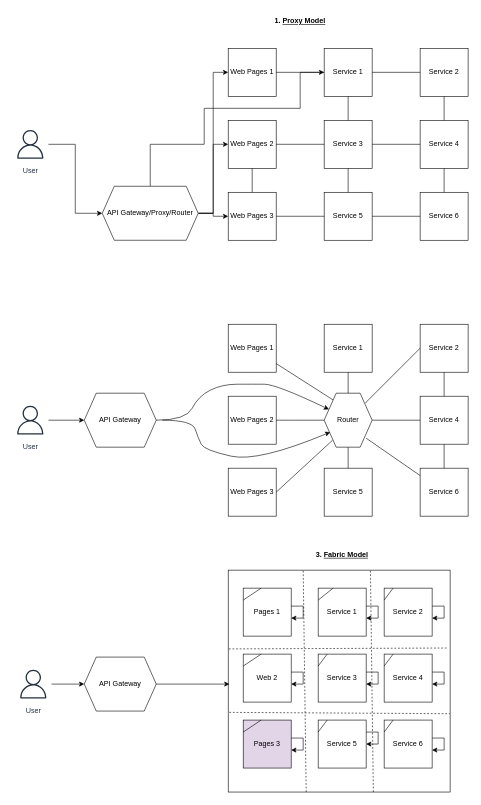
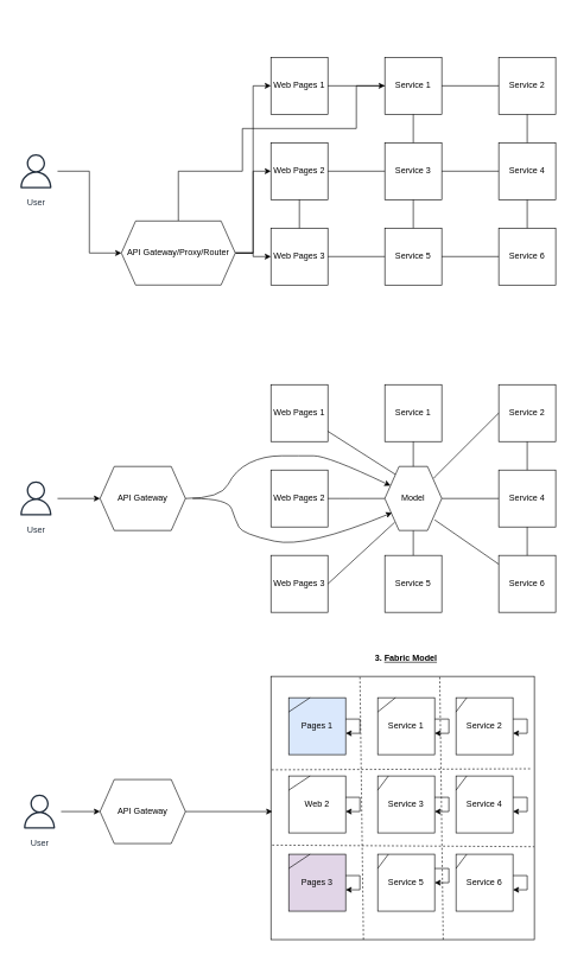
  <mxCell id="0" />
  <mxCell id="1" parent="0" />
  <mxCell id="2" style="edgeStyle=orthogonalEdgeStyle;rounded=0;orthogonalLoop=1;jettySize=auto;html=1;entryX=0;entryY=0.5;entryDx=0;entryDy=0;" edge="1" parent="1" source="3" target="8"><mxGeometry relative="1" as="geometry" /></mxCell>
  <mxCell id="3" value="User" style="sketch=0;outlineConnect=0;fontColor=#232F3E;gradientColor=none;strokeColor=#232F3E;fillColor=#ffffff;dashed=0;verticalLabelPosition=bottom;verticalAlign=top;align=center;html=1;fontSize=12;fontStyle=0;aspect=fixed;shape=mxgraph.aws4.resourceIcon;resIcon=mxgraph.aws4.user;" vertex="1" parent="1"><mxGeometry x="20" y="210" width="60" height="60" as="geometry" /></mxCell>
  <mxCell id="4" style="edgeStyle=orthogonalEdgeStyle;rounded=0;orthogonalLoop=1;jettySize=auto;html=1;entryX=0;entryY=0.5;entryDx=0;entryDy=0;" edge="1" parent="1" source="8" target="9"><mxGeometry relative="1" as="geometry" /></mxCell>
  <mxCell id="5" style="edgeStyle=orthogonalEdgeStyle;rounded=0;orthogonalLoop=1;jettySize=auto;html=1;entryX=0;entryY=0.5;entryDx=0;entryDy=0;" edge="1" parent="1" source="8" target="10"><mxGeometry relative="1" as="geometry" /></mxCell>
  <mxCell id="6" style="edgeStyle=orthogonalEdgeStyle;rounded=0;orthogonalLoop=1;jettySize=auto;html=1;entryX=0;entryY=0.5;entryDx=0;entryDy=0;" edge="1" parent="1" source="8" target="11"><mxGeometry relative="1" as="geometry" /></mxCell>
  <mxCell id="7" style="edgeStyle=orthogonalEdgeStyle;rounded=0;orthogonalLoop=1;jettySize=auto;html=1;entryX=0;entryY=0.5;entryDx=0;entryDy=0;" edge="1" parent="1" source="8" target="12"><mxGeometry relative="1" as="geometry"><Array as="points"><mxPoint x="340" y="240" /><mxPoint x="340" y="180" /><mxPoint x="500" y="180" /><mxPoint x="500" y="120" /></Array></mxGeometry></mxCell>
  <mxCell id="8" value="API Gateway/Proxy/Router" style="shape=hexagon;perimeter=hexagonPerimeter2;whiteSpace=wrap;html=1;fixedSize=1;" vertex="1" parent="1"><mxGeometry x="170" y="310" width="160" height="90" as="geometry" /></mxCell>
  <mxCell id="9" value="Web Pages 1" style="whiteSpace=wrap;html=1;aspect=fixed;" vertex="1" parent="1"><mxGeometry x="380" y="80" width="80" height="80" as="geometry" /></mxCell>
  <mxCell id="10" value="Web Pages 2" style="whiteSpace=wrap;html=1;aspect=fixed;" vertex="1" parent="1"><mxGeometry x="380" y="200" width="80" height="80" as="geometry" /></mxCell>
  <mxCell id="11" value="Web Pages 3" style="whiteSpace=wrap;html=1;aspect=fixed;" vertex="1" parent="1"><mxGeometry x="380" y="320" width="80" height="80" as="geometry" /></mxCell>
  <mxCell id="12" value="Service 1" style="whiteSpace=wrap;html=1;aspect=fixed;" vertex="1" parent="1"><mxGeometry x="540" y="80" width="80" height="80" as="geometry" /></mxCell>
  <mxCell id="13" value="Service 2" style="whiteSpace=wrap;html=1;aspect=fixed;" vertex="1" parent="1"><mxGeometry x="700" y="80" width="80" height="80" as="geometry" /></mxCell>
  <mxCell id="14" value="Service 3" style="whiteSpace=wrap;html=1;aspect=fixed;" vertex="1" parent="1"><mxGeometry x="540" y="200" width="80" height="80" as="geometry" /></mxCell>
  <mxCell id="15" value="Service 6" style="whiteSpace=wrap;html=1;aspect=fixed;" vertex="1" parent="1"><mxGeometry x="700" y="320" width="80" height="80" as="geometry" /></mxCell>
  <mxCell id="16" value="Service 5" style="whiteSpace=wrap;html=1;aspect=fixed;" vertex="1" parent="1"><mxGeometry x="540" y="320" width="80" height="80" as="geometry" /></mxCell>
  <mxCell id="17" value="Service 4" style="whiteSpace=wrap;html=1;aspect=fixed;" vertex="1" parent="1"><mxGeometry x="700" y="200" width="80" height="80" as="geometry" /></mxCell>
  <mxCell id="18" value="" style="endArrow=none;html=1;rounded=0;" edge="1" parent="1" source="9"><mxGeometry width="50" height="50" relative="1" as="geometry"><mxPoint x="490" y="170" as="sourcePoint" /><mxPoint x="540" y="120" as="targetPoint" /></mxGeometry></mxCell>
  <mxCell id="19" value="" style="endArrow=none;html=1;rounded=0;entryX=0.5;entryY=1;entryDx=0;entryDy=0;" edge="1" parent="1" target="12"><mxGeometry width="50" height="50" relative="1" as="geometry"><mxPoint x="580" y="200" as="sourcePoint" /><mxPoint x="630" y="160" as="targetPoint" /></mxGeometry></mxCell>
  <mxCell id="20" value="" style="endArrow=none;html=1;rounded=0;entryX=0;entryY=0.5;entryDx=0;entryDy=0;" edge="1" parent="1" source="10" target="14"><mxGeometry width="50" height="50" relative="1" as="geometry"><mxPoint x="460" y="290" as="sourcePoint" /><mxPoint x="530.711" y="240" as="targetPoint" /></mxGeometry></mxCell>
  <mxCell id="21" value="" style="endArrow=none;html=1;rounded=0;exitX=1;exitY=0.5;exitDx=0;exitDy=0;entryX=0;entryY=0.5;entryDx=0;entryDy=0;" edge="1" parent="1" source="11" target="16"><mxGeometry width="50" height="50" relative="1" as="geometry"><mxPoint x="530" y="400" as="sourcePoint" /><mxPoint x="580" y="350" as="targetPoint" /></mxGeometry></mxCell>
  <mxCell id="22" value="" style="endArrow=none;html=1;rounded=0;entryX=0.5;entryY=1;entryDx=0;entryDy=0;exitX=0.5;exitY=0;exitDx=0;exitDy=0;" edge="1" parent="1" source="11" target="10"><mxGeometry width="50" height="50" relative="1" as="geometry"><mxPoint x="410" y="320" as="sourcePoint" /><mxPoint x="460" y="270" as="targetPoint" /></mxGeometry></mxCell>
  <mxCell id="23" value="" style="endArrow=none;html=1;rounded=0;entryX=0.5;entryY=1;entryDx=0;entryDy=0;" edge="1" parent="1" source="16" target="14"><mxGeometry width="50" height="50" relative="1" as="geometry"><mxPoint x="570" y="330" as="sourcePoint" /><mxPoint x="620" y="280" as="targetPoint" /></mxGeometry></mxCell>
  <mxCell id="24" value="" style="endArrow=none;html=1;rounded=0;exitX=1;exitY=0.5;exitDx=0;exitDy=0;entryX=0;entryY=0.5;entryDx=0;entryDy=0;" edge="1" parent="1" source="12" target="13"><mxGeometry width="50" height="50" relative="1" as="geometry"><mxPoint x="640" y="170" as="sourcePoint" /><mxPoint x="690" y="120" as="targetPoint" /></mxGeometry></mxCell>
  <mxCell id="25" value="" style="endArrow=none;html=1;rounded=0;entryX=0;entryY=0.5;entryDx=0;entryDy=0;exitX=1;exitY=0.5;exitDx=0;exitDy=0;" edge="1" parent="1" source="14" target="17"><mxGeometry width="50" height="50" relative="1" as="geometry"><mxPoint x="630" y="290" as="sourcePoint" /><mxPoint x="680" y="240" as="targetPoint" /></mxGeometry></mxCell>
  <mxCell id="26" value="" style="endArrow=none;html=1;rounded=0;entryX=1;entryY=0.5;entryDx=0;entryDy=0;" edge="1" parent="1" source="15" target="16"><mxGeometry width="50" height="50" relative="1" as="geometry"><mxPoint x="629.289" y="410" as="sourcePoint" /><mxPoint x="629.289" y="360" as="targetPoint" /></mxGeometry></mxCell>
  <mxCell id="27" value="" style="endArrow=none;html=1;rounded=0;entryX=0.5;entryY=1;entryDx=0;entryDy=0;exitX=0.5;exitY=0;exitDx=0;exitDy=0;" edge="1" parent="1" source="17" target="13"><mxGeometry width="50" height="50" relative="1" as="geometry"><mxPoint x="730" y="210" as="sourcePoint" /><mxPoint x="780" y="160" as="targetPoint" /></mxGeometry></mxCell>
  <mxCell id="28" value="" style="endArrow=none;html=1;rounded=0;entryX=0.5;entryY=1;entryDx=0;entryDy=0;exitX=0.5;exitY=0;exitDx=0;exitDy=0;" edge="1" parent="1" source="15" target="17"><mxGeometry width="50" height="50" relative="1" as="geometry"><mxPoint x="730" y="330" as="sourcePoint" /><mxPoint x="780" y="280" as="targetPoint" /></mxGeometry></mxCell>
- <mxCell id="29" value="&lt;b&gt;1.&amp;nbsp;&lt;u&gt;Proxy Model&lt;/u&gt;&lt;/b&gt;" style="text;html=1;strokeColor=none;fillColor=none;align=center;verticalAlign=middle;whiteSpace=wrap;rounded=0;" vertex="1" parent="1"><mxGeometry x="420" y="20" width="160" height="30" as="geometry" /></mxCell>
  <mxCell id="30" style="edgeStyle=orthogonalEdgeStyle;rounded=0;orthogonalLoop=1;jettySize=auto;html=1;entryX=0;entryY=0.5;entryDx=0;entryDy=0;" edge="1" parent="1" source="31" target="32"><mxGeometry relative="1" as="geometry" /></mxCell>
  <mxCell id="31" value="User" style="sketch=0;outlineConnect=0;fontColor=#232F3E;gradientColor=none;strokeColor=#232F3E;fillColor=#ffffff;dashed=0;verticalLabelPosition=bottom;verticalAlign=top;align=center;html=1;fontSize=12;fontStyle=0;aspect=fixed;shape=mxgraph.aws4.resourceIcon;resIcon=mxgraph.aws4.user;" vertex="1" parent="1"><mxGeometry x="20" y="670" width="60" height="60" as="geometry" /></mxCell>
  <mxCell id="32" value="API Gateway" style="shape=hexagon;perimeter=hexagonPerimeter2;whiteSpace=wrap;html=1;fixedSize=1;" vertex="1" parent="1"><mxGeometry x="140" y="655" width="120" height="90" as="geometry" /></mxCell>
  <mxCell id="33" value="Web Pages 1" style="whiteSpace=wrap;html=1;aspect=fixed;" vertex="1" parent="1"><mxGeometry x="380" y="540" width="80" height="80" as="geometry" /></mxCell>
  <mxCell id="34" value="Web Pages 2" style="whiteSpace=wrap;html=1;aspect=fixed;" vertex="1" parent="1"><mxGeometry x="380" y="660" width="80" height="80" as="geometry" /></mxCell>
  <mxCell id="35" value="Web Pages 3" style="whiteSpace=wrap;html=1;aspect=fixed;" vertex="1" parent="1"><mxGeometry x="380" y="780" width="80" height="80" as="geometry" /></mxCell>
  <mxCell id="36" value="Service 1" style="whiteSpace=wrap;html=1;aspect=fixed;" vertex="1" parent="1"><mxGeometry x="540" y="540" width="80" height="80" as="geometry" /></mxCell>
  <mxCell id="37" value="Service 2" style="whiteSpace=wrap;html=1;aspect=fixed;" vertex="1" parent="1"><mxGeometry x="700" y="540" width="80" height="80" as="geometry" /></mxCell>
  <mxCell id="38" value="Service 6" style="whiteSpace=wrap;html=1;aspect=fixed;" vertex="1" parent="1"><mxGeometry x="700" y="780" width="80" height="80" as="geometry" /></mxCell>
  <mxCell id="39" value="Service 5" style="whiteSpace=wrap;html=1;aspect=fixed;" vertex="1" parent="1"><mxGeometry x="540" y="780" width="80" height="80" as="geometry" /></mxCell>
  <mxCell id="40" value="Service 4" style="whiteSpace=wrap;html=1;aspect=fixed;" vertex="1" parent="1"><mxGeometry x="700" y="660" width="80" height="80" as="geometry" /></mxCell>
  <mxCell id="41" value="" style="endArrow=none;html=1;rounded=0;entryX=0.185;entryY=0.124;entryDx=0;entryDy=0;entryPerimeter=0;" edge="1" parent="1" source="33" target="51"><mxGeometry width="50" height="50" relative="1" as="geometry"><mxPoint x="490" y="630" as="sourcePoint" /><mxPoint x="560" y="670" as="targetPoint" /></mxGeometry></mxCell>
  <mxCell id="42" value="" style="endArrow=none;html=1;rounded=0;entryX=0.5;entryY=1;entryDx=0;entryDy=0;" edge="1" parent="1" target="36"><mxGeometry width="50" height="50" relative="1" as="geometry"><mxPoint x="580" y="660" as="sourcePoint" /><mxPoint x="630" y="620" as="targetPoint" /></mxGeometry></mxCell>
  <mxCell id="43" value="" style="endArrow=none;html=1;rounded=0;entryX=0;entryY=0.5;entryDx=0;entryDy=0;" edge="1" parent="1" source="34"><mxGeometry width="50" height="50" relative="1" as="geometry"><mxPoint x="460" y="750" as="sourcePoint" /><mxPoint x="540" y="700" as="targetPoint" /><Array as="points"><mxPoint x="490" y="700" /></Array></mxGeometry></mxCell>
  <mxCell id="44" value="" style="endArrow=none;html=1;rounded=0;exitX=1;exitY=0.5;exitDx=0;exitDy=0;entryX=0.175;entryY=0.871;entryDx=0;entryDy=0;entryPerimeter=0;" edge="1" parent="1" source="35" target="51"><mxGeometry width="50" height="50" relative="1" as="geometry"><mxPoint x="530" y="860" as="sourcePoint" /><mxPoint x="580" y="810" as="targetPoint" /></mxGeometry></mxCell>
  <mxCell id="45" value="" style="endArrow=none;html=1;rounded=0;entryX=0.5;entryY=1;entryDx=0;entryDy=0;" edge="1" parent="1" source="39"><mxGeometry width="50" height="50" relative="1" as="geometry"><mxPoint x="570" y="790" as="sourcePoint" /><mxPoint x="580" y="740" as="targetPoint" /></mxGeometry></mxCell>
  <mxCell id="46" value="" style="endArrow=none;html=1;rounded=0;exitX=0.855;exitY=0.187;exitDx=0;exitDy=0;entryX=0;entryY=0.5;entryDx=0;entryDy=0;exitPerimeter=0;" edge="1" parent="1" source="51" target="37"><mxGeometry width="50" height="50" relative="1" as="geometry"><mxPoint x="640" y="630" as="sourcePoint" /><mxPoint x="690" y="580" as="targetPoint" /><Array as="points"><mxPoint x="610" y="670" /></Array></mxGeometry></mxCell>
  <mxCell id="47" value="" style="endArrow=none;html=1;rounded=0;entryX=0;entryY=0.5;entryDx=0;entryDy=0;exitX=1;exitY=0.5;exitDx=0;exitDy=0;" edge="1" parent="1" target="40"><mxGeometry width="50" height="50" relative="1" as="geometry"><mxPoint x="620" y="700" as="sourcePoint" /><mxPoint x="680" y="700" as="targetPoint" /></mxGeometry></mxCell>
  <mxCell id="48" value="" style="endArrow=none;html=1;rounded=0;entryX=0.875;entryY=0.844;entryDx=0;entryDy=0;entryPerimeter=0;" edge="1" parent="1" source="38" target="51"><mxGeometry width="50" height="50" relative="1" as="geometry"><mxPoint x="629.289" y="870" as="sourcePoint" /><mxPoint x="629.289" y="820" as="targetPoint" /><Array as="points"><mxPoint x="610" y="730" /></Array></mxGeometry></mxCell>
  <mxCell id="49" value="" style="endArrow=none;html=1;rounded=0;entryX=0.5;entryY=1;entryDx=0;entryDy=0;exitX=0.5;exitY=0;exitDx=0;exitDy=0;" edge="1" parent="1" source="40" target="37"><mxGeometry width="50" height="50" relative="1" as="geometry"><mxPoint x="730" y="670" as="sourcePoint" /><mxPoint x="780" y="620" as="targetPoint" /></mxGeometry></mxCell>
  <mxCell id="50" value="" style="endArrow=none;html=1;rounded=0;entryX=0.5;entryY=1;entryDx=0;entryDy=0;exitX=0.5;exitY=0;exitDx=0;exitDy=0;" edge="1" parent="1" source="38" target="40"><mxGeometry width="50" height="50" relative="1" as="geometry"><mxPoint x="730" y="790" as="sourcePoint" /><mxPoint x="780" y="740" as="targetPoint" /></mxGeometry></mxCell>
- <mxCell id="51" value="Router" style="shape=hexagon;perimeter=hexagonPerimeter2;whiteSpace=wrap;html=1;fixedSize=1;" vertex="1" parent="1"><mxGeometry x="540" y="655" width="80" height="90" as="geometry" /></mxCell>
+ <mxCell id="51" value="Model" style="shape=hexagon;perimeter=hexagonPerimeter2;whiteSpace=wrap;html=1;fixedSize=1;" vertex="1" parent="1"><mxGeometry x="540" y="655" width="80" height="90" as="geometry" /></mxCell>
  <mxCell id="52" value="" style="curved=1;endArrow=classic;html=1;rounded=0;entryX=0;entryY=0.25;entryDx=0;entryDy=0;" edge="1" parent="1" target="51"><mxGeometry width="50" height="50" relative="1" as="geometry"><mxPoint x="260" y="700" as="sourcePoint" /><mxPoint x="310" y="650" as="targetPoint" /><Array as="points"><mxPoint x="310" y="700" /><mxPoint x="330" y="660" /><mxPoint x="370" y="640" /><mxPoint x="420" y="640" /><mxPoint x="460" y="640" /></Array></mxGeometry></mxCell>
  <mxCell id="53" value="" style="curved=1;endArrow=classic;html=1;rounded=0;" edge="1" parent="1"><mxGeometry width="50" height="50" relative="1" as="geometry"><mxPoint x="270" y="700" as="sourcePoint" /><mxPoint x="550" y="720" as="targetPoint" /><Array as="points"><mxPoint x="320" y="700" /><mxPoint x="330" y="730" /><mxPoint x="340" y="750" /><mxPoint x="430" y="770" /></Array></mxGeometry></mxCell>
  <mxCell id="54" style="edgeStyle=orthogonalEdgeStyle;rounded=0;orthogonalLoop=1;jettySize=auto;html=1;entryX=0;entryY=0.5;entryDx=0;entryDy=0;" edge="1" parent="1" source="55" target="56"><mxGeometry relative="1" as="geometry" /></mxCell>
  <mxCell id="55" value="User" style="sketch=0;outlineConnect=0;fontColor=#232F3E;gradientColor=none;strokeColor=#232F3E;fillColor=#ffffff;dashed=0;verticalLabelPosition=bottom;verticalAlign=top;align=center;html=1;fontSize=12;fontStyle=0;aspect=fixed;shape=mxgraph.aws4.resourceIcon;resIcon=mxgraph.aws4.user;" vertex="1" parent="1"><mxGeometry x="25" y="1110" width="60" height="60" as="geometry" /></mxCell>
  <mxCell id="56" value="API Gateway" style="shape=hexagon;perimeter=hexagonPerimeter2;whiteSpace=wrap;html=1;fixedSize=1;" vertex="1" parent="1"><mxGeometry x="140" y="1095" width="120" height="90" as="geometry" /></mxCell>
  <mxCell id="57" value="&lt;b&gt;3.&amp;nbsp;&lt;u&gt;Fabric Model&lt;/u&gt;&lt;/b&gt;" style="text;html=1;strokeColor=none;fillColor=none;align=center;verticalAlign=middle;whiteSpace=wrap;rounded=0;" vertex="1" parent="1"><mxGeometry x="490" y="910" width="160" height="30" as="geometry" /></mxCell>
  <mxCell id="58" value="" style="whiteSpace=wrap;html=1;aspect=fixed;" vertex="1" parent="1"><mxGeometry x="380" y="950" width="370" height="370" as="geometry" /></mxCell>
  <mxCell id="59" value="Service 1" style="whiteSpace=wrap;html=1;aspect=fixed;" vertex="1" parent="1"><mxGeometry x="530" y="980" width="80" height="80" as="geometry" /></mxCell>
  <mxCell id="60" value="" style="endArrow=none;html=1;rounded=0;exitX=0;exitY=0.25;exitDx=0;exitDy=0;" edge="1" parent="1" source="59"><mxGeometry width="50" height="50" relative="1" as="geometry"><mxPoint x="555" y="1200" as="sourcePoint" /><mxPoint x="555" y="980" as="targetPoint" /><Array as="points" /></mxGeometry></mxCell>
  <mxCell id="61" value="Web 2" style="whiteSpace=wrap;html=1;aspect=fixed;" vertex="1" parent="1"><mxGeometry x="405" y="1090" width="80" height="80" as="geometry" /></mxCell>
  <mxCell id="62" value="" style="endArrow=none;html=1;rounded=0;exitX=0;exitY=0.25;exitDx=0;exitDy=0;" edge="1" parent="1" source="61"><mxGeometry width="50" height="50" relative="1" as="geometry"><mxPoint x="435" y="1310" as="sourcePoint" /><mxPoint x="435" y="1090" as="targetPoint" /><Array as="points" /></mxGeometry></mxCell>
  <mxCell id="63" value="Service 3" style="whiteSpace=wrap;html=1;aspect=fixed;" vertex="1" parent="1"><mxGeometry x="530" y="1090" width="80" height="80" as="geometry" /></mxCell>
  <mxCell id="64" value="" style="endArrow=none;html=1;rounded=0;exitX=0;exitY=0.25;exitDx=0;exitDy=0;" edge="1" parent="1" source="63"><mxGeometry width="50" height="50" relative="1" as="geometry"><mxPoint x="545" y="1310" as="sourcePoint" /><mxPoint x="545" y="1090" as="targetPoint" /><Array as="points" /></mxGeometry></mxCell>
  <mxCell id="65" value="Pages 3" style="whiteSpace=wrap;html=1;aspect=fixed;fillColor=#e1d5e7;" vertex="1" parent="1"><mxGeometry x="405" y="1200" width="80" height="80" as="geometry" /></mxCell>
  <mxCell id="66" value="" style="endArrow=none;html=1;rounded=0;exitX=0;exitY=0.25;exitDx=0;exitDy=0;" edge="1" parent="1" source="65"><mxGeometry width="50" height="50" relative="1" as="geometry"><mxPoint x="435" y="1420" as="sourcePoint" /><mxPoint x="435" y="1200" as="targetPoint" /><Array as="points" /></mxGeometry></mxCell>
  <mxCell id="67" value="Service 5" style="whiteSpace=wrap;html=1;aspect=fixed;" vertex="1" parent="1"><mxGeometry x="530" y="1200" width="80" height="80" as="geometry" /></mxCell>
  <mxCell id="68" value="" style="endArrow=none;html=1;rounded=0;exitX=0;exitY=0.25;exitDx=0;exitDy=0;" edge="1" parent="1" source="67"><mxGeometry width="50" height="50" relative="1" as="geometry"><mxPoint x="545" y="1420" as="sourcePoint" /><mxPoint x="545" y="1200" as="targetPoint" /><Array as="points" /></mxGeometry></mxCell>
  <mxCell id="69" value="Service 2" style="whiteSpace=wrap;html=1;aspect=fixed;" vertex="1" parent="1"><mxGeometry x="640" y="980" width="80" height="80" as="geometry" /></mxCell>
  <mxCell id="70" value="" style="endArrow=none;html=1;rounded=0;exitX=0;exitY=0.25;exitDx=0;exitDy=0;" edge="1" parent="1" source="69"><mxGeometry width="50" height="50" relative="1" as="geometry"><mxPoint x="655" y="1200" as="sourcePoint" /><mxPoint x="655" y="980" as="targetPoint" /><Array as="points" /></mxGeometry></mxCell>
  <mxCell id="71" value="Service 4" style="whiteSpace=wrap;html=1;aspect=fixed;" vertex="1" parent="1"><mxGeometry x="640" y="1090" width="80" height="80" as="geometry" /></mxCell>
  <mxCell id="72" value="" style="endArrow=none;html=1;rounded=0;exitX=0;exitY=0.25;exitDx=0;exitDy=0;" edge="1" parent="1" source="71"><mxGeometry width="50" height="50" relative="1" as="geometry"><mxPoint x="655" y="1310" as="sourcePoint" /><mxPoint x="655" y="1090" as="targetPoint" /><Array as="points" /></mxGeometry></mxCell>
  <mxCell id="73" value="Service 6" style="whiteSpace=wrap;html=1;aspect=fixed;" vertex="1" parent="1"><mxGeometry x="640" y="1200" width="80" height="80" as="geometry" /></mxCell>
  <mxCell id="74" value="" style="endArrow=none;html=1;rounded=0;exitX=0;exitY=0.25;exitDx=0;exitDy=0;" edge="1" parent="1" source="73"><mxGeometry width="50" height="50" relative="1" as="geometry"><mxPoint x="655" y="1420" as="sourcePoint" /><mxPoint x="655" y="1200" as="targetPoint" /><Array as="points" /></mxGeometry></mxCell>
- <mxCell id="75" value="Pages 1" style="whiteSpace=wrap;html=1;aspect=fixed;" vertex="1" parent="1"><mxGeometry x="405" y="980" width="80" height="80" as="geometry" /></mxCell>
+ <mxCell id="75" value="Pages 1" style="whiteSpace=wrap;html=1;aspect=fixed;fillColor=#dae8fc;" vertex="1" parent="1"><mxGeometry x="405" y="980" width="80" height="80" as="geometry" /></mxCell>
  <mxCell id="76" value="" style="endArrow=none;html=1;rounded=0;exitX=0;exitY=0.25;exitDx=0;exitDy=0;" edge="1" parent="1" source="75"><mxGeometry width="50" height="50" relative="1" as="geometry"><mxPoint x="435" y="1200" as="sourcePoint" /><mxPoint x="435" y="980" as="targetPoint" /><Array as="points" /></mxGeometry></mxCell>
  <mxCell id="77" value="" style="endArrow=classic;html=1;rounded=0;exitX=1;exitY=0.5;exitDx=0;exitDy=0;" edge="1" parent="1" source="56"><mxGeometry width="50" height="50" relative="1" as="geometry"><mxPoint x="270" y="1140" as="sourcePoint" /><mxPoint x="382" y="1140" as="targetPoint" /></mxGeometry></mxCell>
  <mxCell id="78" style="edgeStyle=orthogonalEdgeStyle;rounded=0;orthogonalLoop=1;jettySize=auto;html=1;" edge="1" parent="1" source="75" target="75"><mxGeometry relative="1" as="geometry" /></mxCell>
  <mxCell id="79" style="edgeStyle=orthogonalEdgeStyle;rounded=0;orthogonalLoop=1;jettySize=auto;html=1;" edge="1" parent="1" source="59" target="59"><mxGeometry relative="1" as="geometry" /></mxCell>
  <mxCell id="80" style="edgeStyle=orthogonalEdgeStyle;rounded=0;orthogonalLoop=1;jettySize=auto;html=1;" edge="1" parent="1" source="69" target="69"><mxGeometry relative="1" as="geometry" /></mxCell>
  <mxCell id="81" style="edgeStyle=orthogonalEdgeStyle;rounded=0;orthogonalLoop=1;jettySize=auto;html=1;" edge="1" parent="1" source="71" target="71"><mxGeometry relative="1" as="geometry" /></mxCell>
  <mxCell id="82" style="edgeStyle=orthogonalEdgeStyle;rounded=0;orthogonalLoop=1;jettySize=auto;html=1;" edge="1" parent="1" source="73" target="73"><mxGeometry relative="1" as="geometry" /></mxCell>
  <mxCell id="83" style="edgeStyle=orthogonalEdgeStyle;rounded=0;orthogonalLoop=1;jettySize=auto;html=1;entryX=1;entryY=0.5;entryDx=0;entryDy=0;" edge="1" parent="1" source="67" target="67"><mxGeometry relative="1" as="geometry"><Array as="points"><mxPoint x="630" y="1220" /><mxPoint x="630" y="1240" /></Array></mxGeometry></mxCell>
  <mxCell id="84" style="edgeStyle=orthogonalEdgeStyle;rounded=0;orthogonalLoop=1;jettySize=auto;html=1;" edge="1" parent="1" source="63" target="63"><mxGeometry relative="1" as="geometry" /></mxCell>
  <mxCell id="85" style="edgeStyle=orthogonalEdgeStyle;rounded=0;orthogonalLoop=1;jettySize=auto;html=1;" edge="1" parent="1" source="61" target="61"><mxGeometry relative="1" as="geometry" /></mxCell>
  <mxCell id="86" style="edgeStyle=orthogonalEdgeStyle;rounded=0;orthogonalLoop=1;jettySize=auto;html=1;" edge="1" parent="1" source="65" target="65"><mxGeometry relative="1" as="geometry" /></mxCell>
  <mxCell id="87" value="" style="endArrow=none;dashed=1;html=1;rounded=0;exitX=0.003;exitY=0.355;exitDx=0;exitDy=0;exitPerimeter=0;entryX=0.986;entryY=0.351;entryDx=0;entryDy=0;entryPerimeter=0;" edge="1" parent="1" source="58" target="58"><mxGeometry width="50" height="50" relative="1" as="geometry"><mxPoint x="390" y="1130" as="sourcePoint" /><mxPoint x="440" y="1080" as="targetPoint" /></mxGeometry></mxCell>
  <mxCell id="88" value="" style="endArrow=none;dashed=1;html=1;rounded=0;entryX=0.338;entryY=0;entryDx=0;entryDy=0;entryPerimeter=0;" edge="1" parent="1" target="58"><mxGeometry width="50" height="50" relative="1" as="geometry"><mxPoint x="510" y="1320" as="sourcePoint" /><mxPoint x="560" y="950" as="targetPoint" /></mxGeometry></mxCell>
  <mxCell id="89" value="" style="endArrow=none;dashed=1;html=1;rounded=0;entryX=0.641;entryY=0.001;entryDx=0;entryDy=0;entryPerimeter=0;" edge="1" parent="1" target="58"><mxGeometry width="50" height="50" relative="1" as="geometry"><mxPoint x="622" y="1320" as="sourcePoint" /><mxPoint x="670" y="950" as="targetPoint" /></mxGeometry></mxCell>
  <mxCell id="90" value="" style="endArrow=none;dashed=1;html=1;rounded=0;exitX=0.005;exitY=0.641;exitDx=0;exitDy=0;exitPerimeter=0;entryX=0.999;entryY=0.647;entryDx=0;entryDy=0;entryPerimeter=0;" edge="1" parent="1" source="58" target="58"><mxGeometry width="50" height="50" relative="1" as="geometry"><mxPoint x="380" y="1230" as="sourcePoint" /><mxPoint x="750" y="1180" as="targetPoint" /></mxGeometry></mxCell>
